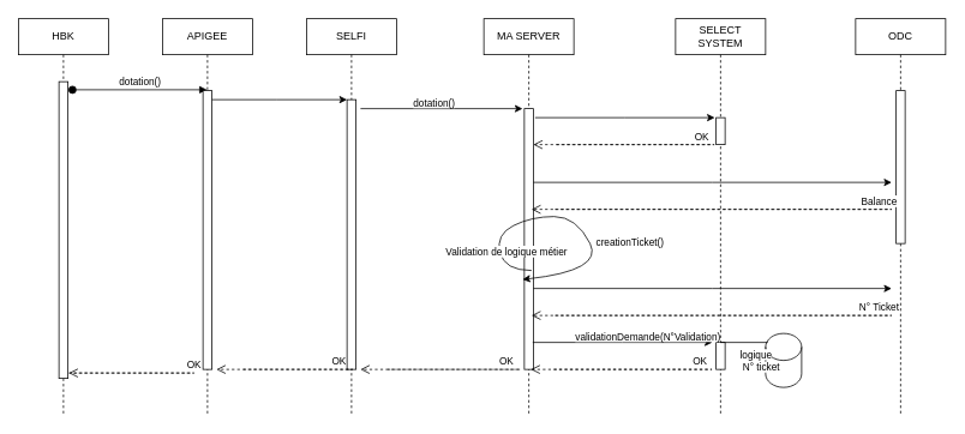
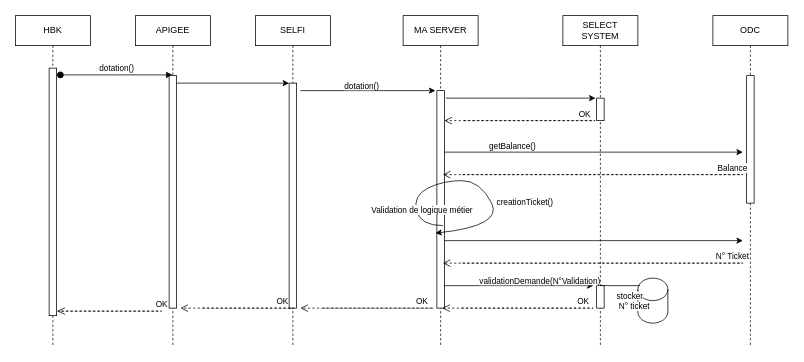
  <mxCell id="0" />
  <mxCell id="1" parent="0" />
  <mxCell id="2" value="HBK" style="shape=umlLifeline;perimeter=lifelinePerimeter;whiteSpace=wrap;html=1;container=0;dropTarget=0;collapsible=0;recursiveResize=0;outlineConnect=0;portConstraint=eastwest;newEdgeStyle={&quot;edgeStyle&quot;:&quot;elbowEdgeStyle&quot;,&quot;elbow&quot;:&quot;vertical&quot;,&quot;curved&quot;:0,&quot;rounded&quot;:0};" parent="1" vertex="1"><mxGeometry x="20" y="20" width="100" height="440" as="geometry" /></mxCell>
  <mxCell id="3" value="" style="html=1;points=[];perimeter=orthogonalPerimeter;outlineConnect=0;targetShapes=umlLifeline;portConstraint=eastwest;newEdgeStyle={&quot;edgeStyle&quot;:&quot;elbowEdgeStyle&quot;,&quot;elbow&quot;:&quot;vertical&quot;,&quot;curved&quot;:0,&quot;rounded&quot;:0};" parent="2" vertex="1"><mxGeometry x="45" y="70" width="10" height="330" as="geometry" /></mxCell>
  <mxCell id="4" value="dotation()" style="html=1;verticalAlign=bottom;startArrow=oval;endArrow=block;startSize=8;edgeStyle=elbowEdgeStyle;elbow=vertical;curved=0;rounded=0;" parent="2" edge="1"><mxGeometry relative="1" as="geometry"><mxPoint x="60" y="79" as="sourcePoint" /><mxPoint x="209.5" y="79" as="targetPoint" /></mxGeometry></mxCell>
  <mxCell id="5" value="OK" style="html=1;verticalAlign=bottom;endArrow=open;dashed=1;endSize=8;edgeStyle=elbowEdgeStyle;elbow=horizontal;curved=0;rounded=0;" parent="1" target="12" edge="1"><mxGeometry x="0.003" relative="1" as="geometry"><mxPoint x="601" y="160" as="targetPoint" /><Array as="points"><mxPoint x="793" y="160" /></Array><mxPoint x="618" y="160" as="sourcePoint" /><mxPoint as="offset" /></mxGeometry></mxCell>
  <mxCell id="6" value="" style="edgeStyle=elbowEdgeStyle;rounded=0;orthogonalLoop=1;jettySize=auto;html=1;elbow=vertical;curved=0;" edge="1" parent="1" target="10"><mxGeometry relative="1" as="geometry"><mxPoint x="229.5" y="110" as="sourcePoint" /><mxPoint x="389.5" y="110" as="targetPoint" /></mxGeometry></mxCell>
  <mxCell id="7" value="APIGEE" style="shape=umlLifeline;perimeter=lifelinePerimeter;whiteSpace=wrap;html=1;container=0;dropTarget=0;collapsible=0;recursiveResize=0;outlineConnect=0;portConstraint=eastwest;newEdgeStyle={&quot;edgeStyle&quot;:&quot;elbowEdgeStyle&quot;,&quot;elbow&quot;:&quot;vertical&quot;,&quot;curved&quot;:0,&quot;rounded&quot;:0};" parent="1" vertex="1"><mxGeometry x="180" y="20" width="100" height="440" as="geometry" /></mxCell>
  <mxCell id="8" value="" style="html=1;points=[];perimeter=orthogonalPerimeter;outlineConnect=0;targetShapes=umlLifeline;portConstraint=eastwest;newEdgeStyle={&quot;edgeStyle&quot;:&quot;elbowEdgeStyle&quot;,&quot;elbow&quot;:&quot;vertical&quot;,&quot;curved&quot;:0,&quot;rounded&quot;:0};" parent="7" vertex="1"><mxGeometry x="45" y="80" width="10" height="310" as="geometry" /></mxCell>
  <mxCell id="9" value="SELFI" style="shape=umlLifeline;perimeter=lifelinePerimeter;whiteSpace=wrap;html=1;container=0;dropTarget=0;collapsible=0;recursiveResize=0;outlineConnect=0;portConstraint=eastwest;newEdgeStyle={&quot;edgeStyle&quot;:&quot;elbowEdgeStyle&quot;,&quot;elbow&quot;:&quot;vertical&quot;,&quot;curved&quot;:0,&quot;rounded&quot;:0};" vertex="1" parent="1"><mxGeometry x="340" y="20" width="100" height="440" as="geometry" /></mxCell>
  <mxCell id="10" value="" style="html=1;points=[];perimeter=orthogonalPerimeter;outlineConnect=0;targetShapes=umlLifeline;portConstraint=eastwest;newEdgeStyle={&quot;edgeStyle&quot;:&quot;elbowEdgeStyle&quot;,&quot;elbow&quot;:&quot;vertical&quot;,&quot;curved&quot;:0,&quot;rounded&quot;:0};" vertex="1" parent="9"><mxGeometry x="45" y="90" width="10" height="300" as="geometry" /></mxCell>
  <mxCell id="11" value="MA SERVER" style="shape=umlLifeline;perimeter=lifelinePerimeter;whiteSpace=wrap;html=1;container=0;dropTarget=0;collapsible=0;recursiveResize=0;outlineConnect=0;portConstraint=eastwest;newEdgeStyle={&quot;edgeStyle&quot;:&quot;elbowEdgeStyle&quot;,&quot;elbow&quot;:&quot;vertical&quot;,&quot;curved&quot;:0,&quot;rounded&quot;:0};" vertex="1" parent="1"><mxGeometry x="537" y="20" width="100" height="440" as="geometry" /></mxCell>
  <mxCell id="12" value="" style="html=1;points=[];perimeter=orthogonalPerimeter;outlineConnect=0;targetShapes=umlLifeline;portConstraint=eastwest;newEdgeStyle={&quot;edgeStyle&quot;:&quot;elbowEdgeStyle&quot;,&quot;elbow&quot;:&quot;vertical&quot;,&quot;curved&quot;:0,&quot;rounded&quot;:0};" vertex="1" parent="11"><mxGeometry x="45" y="100" width="10" height="290" as="geometry" /></mxCell>
  <mxCell id="13" value="SELECT SYSTEM" style="shape=umlLifeline;perimeter=lifelinePerimeter;whiteSpace=wrap;html=1;container=0;dropTarget=0;collapsible=0;recursiveResize=0;outlineConnect=0;portConstraint=eastwest;newEdgeStyle={&quot;edgeStyle&quot;:&quot;elbowEdgeStyle&quot;,&quot;elbow&quot;:&quot;vertical&quot;,&quot;curved&quot;:0,&quot;rounded&quot;:0};" vertex="1" parent="1"><mxGeometry x="750" y="20" width="100" height="440" as="geometry" /></mxCell>
  <mxCell id="14" value="" style="html=1;points=[];perimeter=orthogonalPerimeter;outlineConnect=0;targetShapes=umlLifeline;portConstraint=eastwest;newEdgeStyle={&quot;edgeStyle&quot;:&quot;elbowEdgeStyle&quot;,&quot;elbow&quot;:&quot;vertical&quot;,&quot;curved&quot;:0,&quot;rounded&quot;:0};" vertex="1" parent="13"><mxGeometry x="45" y="110" width="10" height="30" as="geometry" /></mxCell>
  <mxCell id="15" value="" style="html=1;points=[];perimeter=orthogonalPerimeter;outlineConnect=0;targetShapes=umlLifeline;portConstraint=eastwest;newEdgeStyle={&quot;edgeStyle&quot;:&quot;elbowEdgeStyle&quot;,&quot;elbow&quot;:&quot;vertical&quot;,&quot;curved&quot;:0,&quot;rounded&quot;:0};" vertex="1" parent="13"><mxGeometry x="45" y="360" width="10" height="30" as="geometry" /></mxCell>
  <mxCell id="16" value="ODC" style="shape=umlLifeline;perimeter=lifelinePerimeter;whiteSpace=wrap;html=1;container=0;dropTarget=0;collapsible=0;recursiveResize=0;outlineConnect=0;portConstraint=eastwest;newEdgeStyle={&quot;edgeStyle&quot;:&quot;elbowEdgeStyle&quot;,&quot;elbow&quot;:&quot;vertical&quot;,&quot;curved&quot;:0,&quot;rounded&quot;:0};" vertex="1" parent="1"><mxGeometry x="950" y="20" width="100" height="440" as="geometry" /></mxCell>
  <mxCell id="17" value="" style="html=1;points=[];perimeter=orthogonalPerimeter;outlineConnect=0;targetShapes=umlLifeline;portConstraint=eastwest;newEdgeStyle={&quot;edgeStyle&quot;:&quot;elbowEdgeStyle&quot;,&quot;elbow&quot;:&quot;vertical&quot;,&quot;curved&quot;:0,&quot;rounded&quot;:0};" vertex="1" parent="16"><mxGeometry x="45" y="80" width="10" height="170" as="geometry" /></mxCell>
  <mxCell id="18" value="" style="edgeStyle=elbowEdgeStyle;rounded=0;orthogonalLoop=1;jettySize=auto;html=1;elbow=vertical;curved=0;" edge="1" parent="1"><mxGeometry relative="1" as="geometry"><mxPoint x="400" y="120" as="sourcePoint" /><mxPoint x="580" y="120" as="targetPoint" /></mxGeometry></mxCell>
  <mxCell id="19" value="" style="edgeStyle=elbowEdgeStyle;rounded=0;orthogonalLoop=1;jettySize=auto;html=1;elbow=vertical;curved=0;" edge="1" parent="1"><mxGeometry relative="1" as="geometry"><mxPoint x="594" y="130" as="sourcePoint" /><mxPoint x="793.5" y="130" as="targetPoint" /></mxGeometry></mxCell>
  <mxCell id="20" value="&lt;span style=&quot;color: rgb(0, 0, 0); font-family: Helvetica; font-size: 11px; font-style: normal; font-variant-ligatures: normal; font-variant-caps: normal; font-weight: 400; letter-spacing: normal; orphans: 2; text-align: center; text-indent: 0px; text-transform: none; widows: 2; word-spacing: 0px; -webkit-text-stroke-width: 0px; background-color: rgb(255, 255, 255); text-decoration-thickness: initial; text-decoration-style: initial; text-decoration-color: initial; float: none; display: inline !important;&quot;&gt;dotation()&lt;/span&gt;" style="text;whiteSpace=wrap;html=1;" vertex="1" parent="1"><mxGeometry x="457" y="100" width="80" height="20" as="geometry" /></mxCell>
  <mxCell id="21" value="" style="curved=1;endArrow=classic;html=1;rounded=0;" edge="1" parent="1"><mxGeometry width="50" height="50" relative="1" as="geometry"><mxPoint x="590" y="300" as="sourcePoint" /><mxPoint x="580" y="310" as="targetPoint" /><Array as="points"><mxPoint x="560" y="300" /><mxPoint x="550" y="260" /><mxPoint x="590" y="240" /><mxPoint x="640" y="240" /><mxPoint x="670" y="300" /></Array></mxGeometry></mxCell>
  <mxCell id="22" value="Validation de logique métier" style="edgeLabel;html=1;align=center;verticalAlign=middle;resizable=0;points=[];" vertex="1" connectable="0" parent="21"><mxGeometry x="-0.693" y="-7" relative="1" as="geometry"><mxPoint as="offset" /></mxGeometry></mxCell>
  <mxCell id="23" value="Balance" style="html=1;verticalAlign=bottom;endArrow=open;dashed=1;endSize=8;edgeStyle=elbowEdgeStyle;elbow=horizontal;curved=0;rounded=0;" edge="1" parent="1"><mxGeometry x="0.003" relative="1" as="geometry"><mxPoint x="590" y="232" as="targetPoint" /><Array as="points"><mxPoint x="990" y="230" /></Array><mxPoint x="616" y="232" as="sourcePoint" /><mxPoint as="offset" /></mxGeometry></mxCell>
  <mxCell id="24" value="" style="edgeStyle=elbowEdgeStyle;rounded=0;orthogonalLoop=1;jettySize=auto;html=1;elbow=vertical;curved=0;" edge="1" parent="1"><mxGeometry relative="1" as="geometry"><mxPoint x="592" y="202" as="sourcePoint" /><mxPoint x="990" y="202" as="targetPoint" /></mxGeometry></mxCell>
+ <mxCell id="25" value="&lt;span style=&quot;color: rgb(0, 0, 0); font-family: Helvetica; font-size: 11px; font-style: normal; font-variant-ligatures: normal; font-variant-caps: normal; font-weight: 400; letter-spacing: normal; orphans: 2; text-align: center; text-indent: 0px; text-transform: none; widows: 2; word-spacing: 0px; -webkit-text-stroke-width: 0px; background-color: rgb(255, 255, 255); text-decoration-thickness: initial; text-decoration-style: initial; text-decoration-color: initial; float: none; display: inline !important;&quot;&gt;getBalance()&lt;/span&gt;" style="text;whiteSpace=wrap;html=1;" vertex="1" parent="1"><mxGeometry x="650" y="180" width="80" height="40" as="geometry" /></mxCell>
  <mxCell id="26" value="N° Ticket" style="html=1;verticalAlign=bottom;endArrow=open;dashed=1;endSize=8;edgeStyle=elbowEdgeStyle;elbow=horizontal;curved=0;rounded=0;" edge="1" parent="1"><mxGeometry x="0.003" relative="1" as="geometry"><mxPoint x="590" y="350" as="targetPoint" /><Array as="points"><mxPoint x="990" y="348" /></Array><mxPoint x="616" y="350" as="sourcePoint" /><mxPoint as="offset" /></mxGeometry></mxCell>
  <mxCell id="27" value="" style="edgeStyle=elbowEdgeStyle;rounded=0;orthogonalLoop=1;jettySize=auto;html=1;elbow=vertical;curved=0;" edge="1" parent="1"><mxGeometry relative="1" as="geometry"><mxPoint x="592" y="320" as="sourcePoint" /><mxPoint x="990" y="320" as="targetPoint" /></mxGeometry></mxCell>
  <mxCell id="28" value="&lt;span style=&quot;color: rgb(0, 0, 0); font-family: Helvetica; font-size: 11px; font-style: normal; font-variant-ligatures: normal; font-variant-caps: normal; font-weight: 400; letter-spacing: normal; orphans: 2; text-align: center; text-indent: 0px; text-transform: none; widows: 2; word-spacing: 0px; -webkit-text-stroke-width: 0px; background-color: rgb(255, 255, 255); text-decoration-thickness: initial; text-decoration-style: initial; text-decoration-color: initial; float: none; display: inline !important;&quot;&gt;creationTicket()&lt;/span&gt;" style="text;whiteSpace=wrap;html=1;" vertex="1" parent="1"><mxGeometry x="660" y="255" width="80" height="40" as="geometry" /></mxCell>
  <mxCell id="29" value="OK" style="html=1;verticalAlign=bottom;endArrow=open;dashed=1;endSize=8;edgeStyle=elbowEdgeStyle;elbow=horizontal;curved=0;rounded=0;" edge="1" parent="1"><mxGeometry x="0.003" relative="1" as="geometry"><mxPoint x="589.25" y="410" as="targetPoint" /><Array as="points"><mxPoint x="790.25" y="410" /></Array><mxPoint x="615" y="410" as="sourcePoint" /><mxPoint as="offset" /></mxGeometry></mxCell>
  <mxCell id="30" value="" style="edgeStyle=elbowEdgeStyle;rounded=0;orthogonalLoop=1;jettySize=auto;html=1;elbow=vertical;curved=0;" edge="1" parent="1"><mxGeometry relative="1" as="geometry"><mxPoint x="591.25" y="380" as="sourcePoint" /><mxPoint x="790.75" y="380" as="targetPoint" /></mxGeometry></mxCell>
  <mxCell id="31" value="&lt;span style=&quot;color: rgb(0, 0, 0); font-family: Helvetica; font-size: 11px; font-style: normal; font-variant-ligatures: normal; font-variant-caps: normal; font-weight: 400; letter-spacing: normal; orphans: 2; text-align: center; text-indent: 0px; text-transform: none; widows: 2; word-spacing: 0px; -webkit-text-stroke-width: 0px; background-color: rgb(255, 255, 255); text-decoration-thickness: initial; text-decoration-style: initial; text-decoration-color: initial; float: none; display: inline !important;&quot;&gt;validationDemande(N°Validation)&lt;/span&gt;" style="text;whiteSpace=wrap;html=1;" vertex="1" parent="1"><mxGeometry x="637" y="360" width="80" height="40" as="geometry" /></mxCell>
  <mxCell id="32" value="" style="shape=cylinder3;whiteSpace=wrap;html=1;boundedLbl=1;backgroundOutline=1;size=15;" vertex="1" parent="1"><mxGeometry x="850" y="370" width="40" height="60" as="geometry" /></mxCell>
  <mxCell id="33" value="" style="endArrow=none;html=1;rounded=0;" edge="1" parent="1" source="13" target="34"><mxGeometry width="50" height="50" relative="1" as="geometry"><mxPoint x="800" y="410" as="sourcePoint" /><mxPoint x="860" y="410" as="targetPoint" /></mxGeometry></mxCell>
- <mxCell id="34" value="&lt;span style=&quot;color: rgb(0, 0, 0); font-family: Helvetica; font-size: 11px; font-style: normal; font-variant-ligatures: normal; font-variant-caps: normal; font-weight: 400; letter-spacing: normal; orphans: 2; text-align: center; text-indent: 0px; text-transform: none; widows: 2; word-spacing: 0px; -webkit-text-stroke-width: 0px; background-color: rgb(255, 255, 255); text-decoration-thickness: initial; text-decoration-style: initial; text-decoration-color: initial; float: none; display: inline !important;&quot;&gt;logique&lt;br&gt;&amp;nbsp;N° ticket&lt;/span&gt;" style="text;whiteSpace=wrap;html=1;" vertex="1" parent="1"><mxGeometry x="820" y="380" width="80" height="40" as="geometry" /></mxCell>
+ <mxCell id="34" value="&lt;span style=&quot;color: rgb(0, 0, 0); font-family: Helvetica; font-size: 11px; font-style: normal; font-variant-ligatures: normal; font-variant-caps: normal; font-weight: 400; letter-spacing: normal; orphans: 2; text-align: center; text-indent: 0px; text-transform: none; widows: 2; word-spacing: 0px; -webkit-text-stroke-width: 0px; background-color: rgb(255, 255, 255); text-decoration-thickness: initial; text-decoration-style: initial; text-decoration-color: initial; float: none; display: inline !important;&quot;&gt;stocker&lt;br&gt;&amp;nbsp;N° ticket&lt;/span&gt;" style="text;whiteSpace=wrap;html=1;" vertex="1" parent="1"><mxGeometry x="820" y="380" width="80" height="40" as="geometry" /></mxCell>
  <mxCell id="35" value="OK" style="html=1;verticalAlign=bottom;endArrow=open;dashed=1;endSize=8;edgeStyle=elbowEdgeStyle;elbow=horizontal;curved=0;rounded=0;" edge="1" parent="1"><mxGeometry x="0.003" relative="1" as="geometry"><mxPoint x="400" y="410" as="targetPoint" /><Array as="points"><mxPoint x="577.5" y="410" /></Array><mxPoint x="430" y="410" as="sourcePoint" /><mxPoint as="offset" /></mxGeometry></mxCell>
  <mxCell id="36" value="OK" style="html=1;verticalAlign=bottom;endArrow=open;dashed=1;endSize=8;edgeStyle=elbowEdgeStyle;elbow=horizontal;curved=0;rounded=0;" edge="1" parent="1"><mxGeometry x="0.003" relative="1" as="geometry"><mxPoint x="240" y="410" as="targetPoint" /><Array as="points"><mxPoint x="391" y="410" /></Array><mxPoint x="270" y="410" as="sourcePoint" /><mxPoint as="offset" /></mxGeometry></mxCell>
  <mxCell id="37" value="OK" style="html=1;verticalAlign=bottom;endArrow=open;dashed=1;endSize=8;edgeStyle=elbowEdgeStyle;elbow=horizontal;curved=0;rounded=0;" edge="1" parent="1"><mxGeometry x="0.003" relative="1" as="geometry"><mxPoint x="76" y="414" as="targetPoint" /><Array as="points"><mxPoint x="215" y="414" /></Array><mxPoint x="76" y="414" as="sourcePoint" /><mxPoint as="offset" /></mxGeometry></mxCell>
